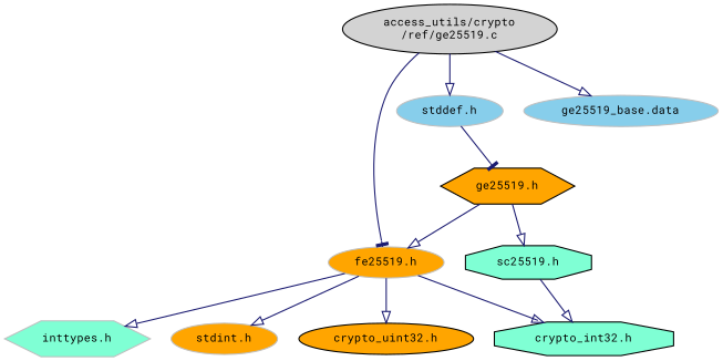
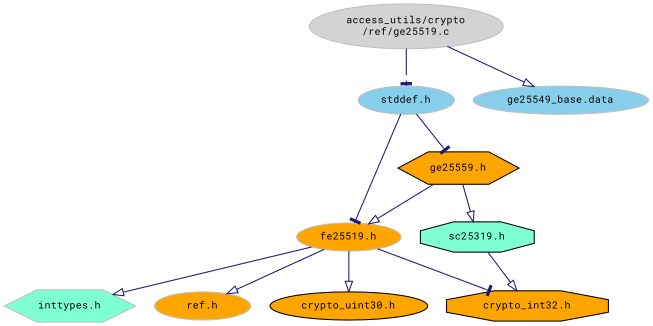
  digraph {
    fontname="Roboto Mono"
    node [color=black fillcolor=orange fontname="Roboto Mono" fontsize=10 shape=ellipse style=filled]
    edge [arrowhead=onormal color=midnightblue fontname="Roboto Mono" fontsize=10 labelfontname=Helvetica labelfontsize=10 style=solid]
-   n1 [fillcolor=lightgrey fontcolor=black height=0.2 label="access_utils/crypto\l/ref/ge25519.c" width=0.4]
+   n1 [color=grey75 fillcolor=lightgrey fontcolor=black height=0.2 label="access_utils/crypto\l/ref/ge25519.c" width=0.4]
    n2 [color=grey75 height=0.2 label="fe25519.h" width=0.4]
    n3 [color=grey75 fillcolor=skyblue height=0.2 label="stddef.h" width=0.4]
-   n4 [color=grey75 fillcolor=skyblue height=0.2 label="ge25519_base.data" width=0.4]
-   n5 [height=0.2 label="ge25519.h" shape=hexagon width=0.4]
-   n6 [fillcolor=aquamarine height=0.2 label="sc25519.h" shape=octagon width=0.4]
+   n4 [color=grey75 fillcolor=skyblue height=0.2 label="ge25549_base.data" width=0.4]
+   n5 [height=0.2 label="ge25559.h" shape=hexagon width=0.4]
+   n6 [fillcolor=aquamarine height=0.2 label="sc25319.h" shape=octagon width=0.4]
    n7 [color=grey75 fillcolor=aquamarine height=0.2 label="inttypes.h" shape=hexagon width=0.4]
-   n8 [color=grey75 height=0.2 label="stdint.h" width=0.4]
-   n9 [fillcolor=aquamarine height=0.2 label="crypto_int32.h" shape=octagon width=0.4]
-   n10 [height=0.2 label="crypto_uint32.h" width=0.4]
-   n1 -> n2 [arrowhead=tee]
-   n1 -> n3
+   n8 [color=grey75 height=0.2 label="ref.h" width=0.4]
+   n9 [height=0.2 label="crypto_int32.h" shape=octagon width=0.4]
+   n10 [height=0.2 label="crypto_uint30.h" width=0.4]
+   n3 -> n2 [arrowhead=tee]
+   n1 -> n3 [arrowhead=tee]
    n1 -> n4
    n2 -> n7
    n2 -> n8
-   n2 -> n9
+   n2 -> n9 [arrowhead=tee]
    n2 -> n10
    n3 -> n5 [arrowhead=tee]
    n5 -> n2
    n5 -> n6
    n6 -> n9
  }
